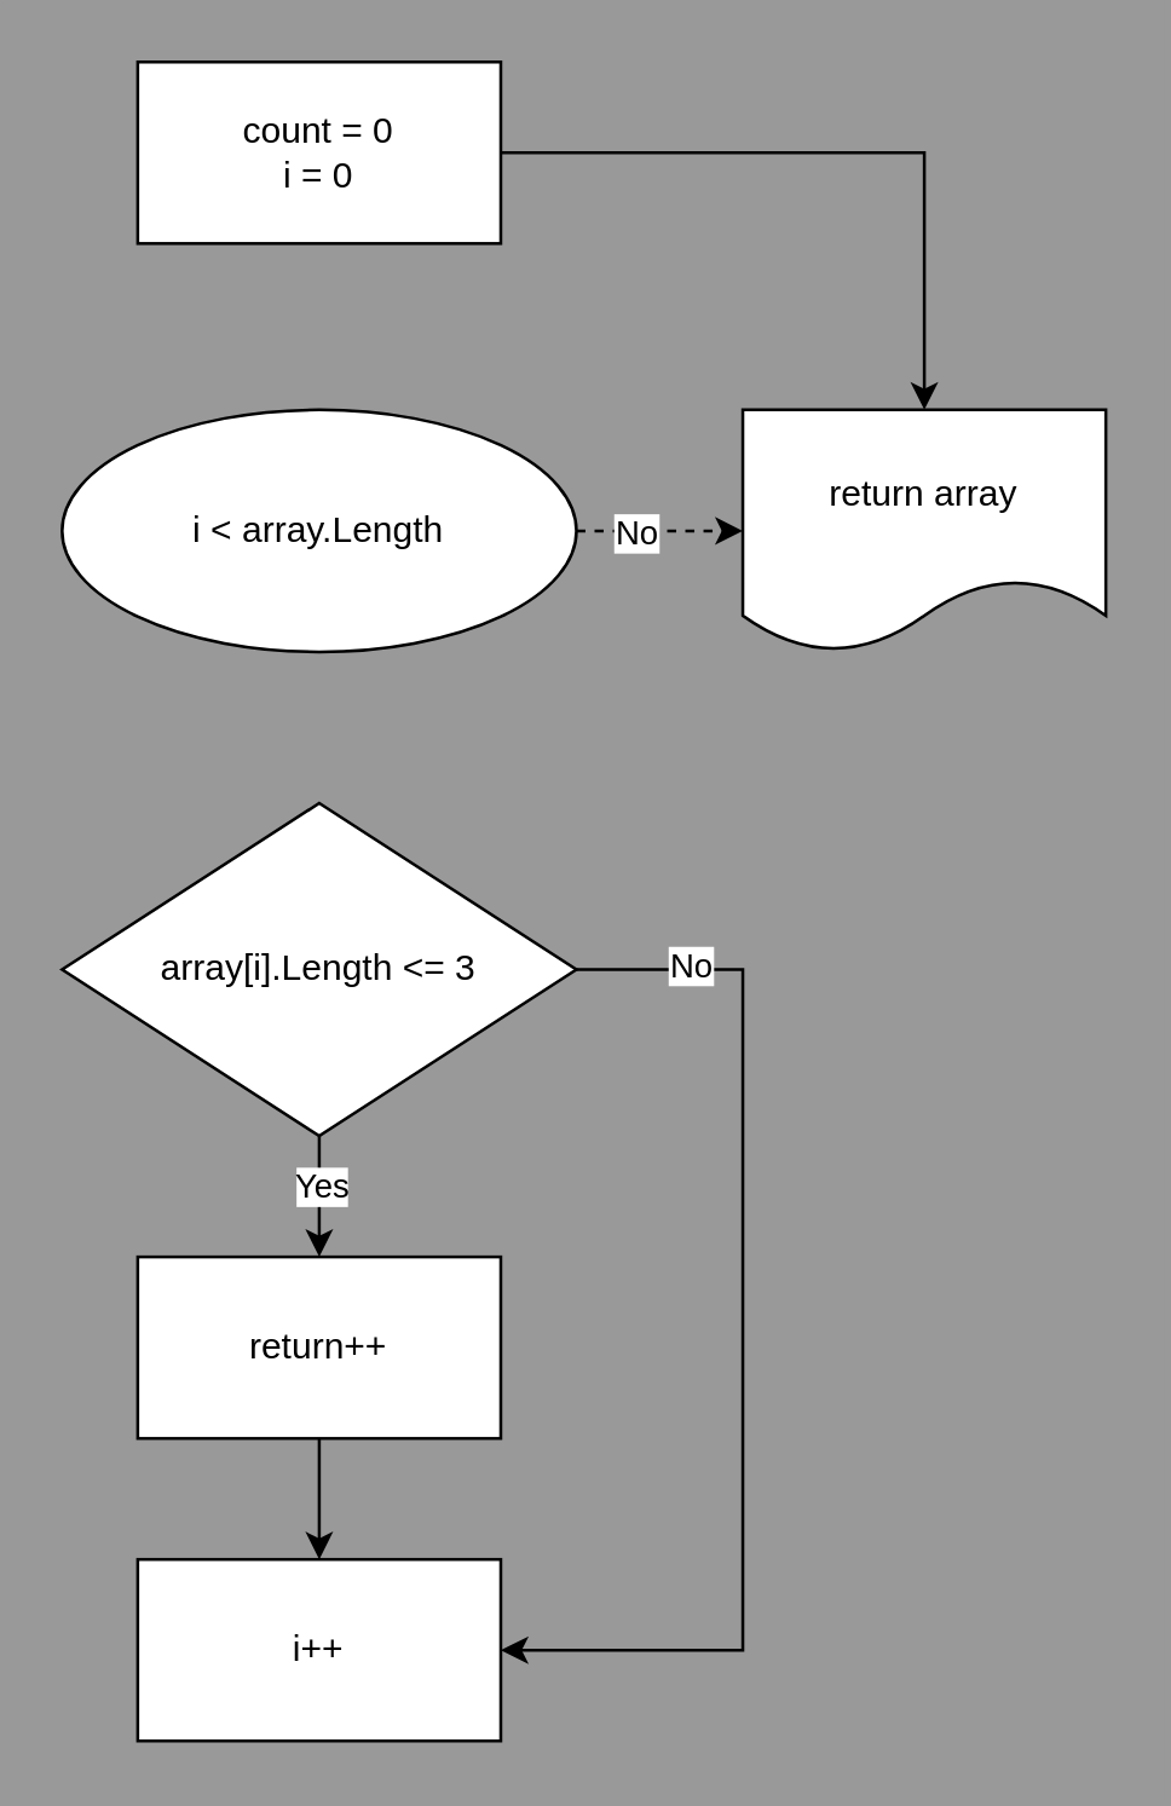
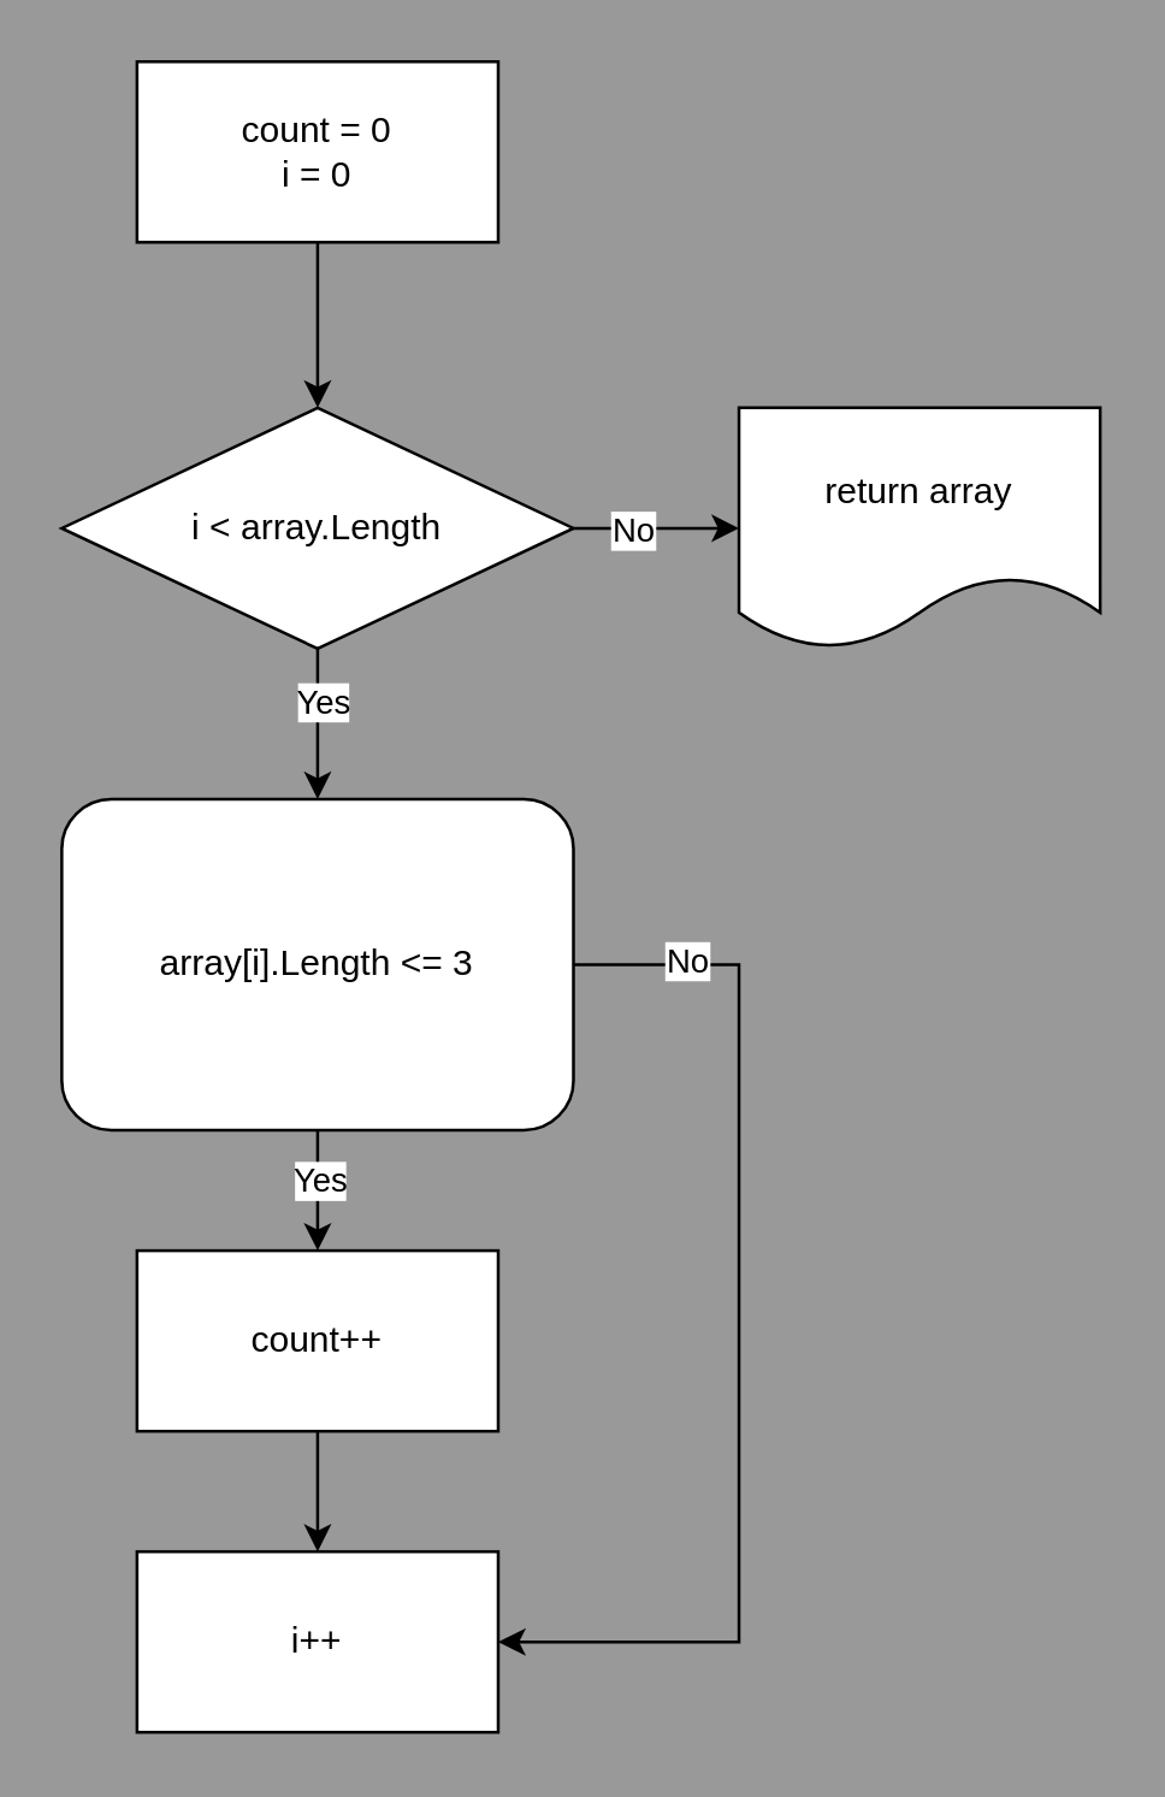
  <mxCell id="0" />
  <mxCell id="1" parent="0" />
- <mxCell id="2" value="" style="edgeStyle=orthogonalEdgeStyle;rounded=0;orthogonalLoop=1;jettySize=auto;html=1;" edge="1" parent="1" source="3" target="17"><mxGeometry relative="1" as="geometry" /></mxCell>
+ <mxCell id="2" value="" style="edgeStyle=orthogonalEdgeStyle;rounded=0;orthogonalLoop=1;jettySize=auto;html=1;" edge="1" parent="1" source="3" target="8"><mxGeometry relative="1" as="geometry" /></mxCell>
  <mxCell id="3" value="count = 0&lt;br&gt;i = 0" style="rounded=0;whiteSpace=wrap;html=1;" vertex="1" parent="1"><mxGeometry x="45" y="20" width="120" height="60" as="geometry" /></mxCell>
- <mxCell id="6" style="edgeStyle=orthogonalEdgeStyle;rounded=0;orthogonalLoop=1;jettySize=auto;html=1;entryX=0;entryY=0.5;entryDx=0;entryDy=0;dashed=1;" edge="1" parent="1" source="8" target="17"><mxGeometry relative="1" as="geometry" /></mxCell>
+ <mxCell id="4" value="" style="edgeStyle=orthogonalEdgeStyle;rounded=0;orthogonalLoop=1;jettySize=auto;html=1;" edge="1" parent="1" source="8" target="13"><mxGeometry relative="1" as="geometry" /></mxCell>
+ <mxCell id="5" value="Yes" style="edgeLabel;html=1;align=center;verticalAlign=middle;resizable=0;points=[];" vertex="1" connectable="0" parent="4"><mxGeometry x="-0.31" y="1" relative="1" as="geometry"><mxPoint as="offset" /></mxGeometry></mxCell>
+ <mxCell id="6" style="edgeStyle=orthogonalEdgeStyle;rounded=0;orthogonalLoop=1;jettySize=auto;html=1;entryX=0;entryY=0.5;entryDx=0;entryDy=0;" edge="1" parent="1" source="8" target="17"><mxGeometry relative="1" as="geometry" /></mxCell>
  <mxCell id="7" value="No" style="edgeLabel;html=1;align=center;verticalAlign=middle;resizable=0;points=[];" vertex="1" connectable="0" parent="6"><mxGeometry x="-0.303" relative="1" as="geometry"><mxPoint as="offset" /></mxGeometry></mxCell>
- <mxCell id="8" value="i &amp;lt; array.Length" style="ellipse;whiteSpace=wrap;html=1;" vertex="1" parent="1"><mxGeometry x="20" y="135" width="170" height="80" as="geometry" /></mxCell>
+ <mxCell id="8" value="i &amp;lt; array.Length" style="rhombus;whiteSpace=wrap;html=1;rounded=0;" vertex="1" parent="1"><mxGeometry x="20" y="135" width="170" height="80" as="geometry" /></mxCell>
  <mxCell id="9" value="" style="edgeStyle=orthogonalEdgeStyle;rounded=0;orthogonalLoop=1;jettySize=auto;html=1;" edge="1" parent="1" source="13" target="15"><mxGeometry relative="1" as="geometry" /></mxCell>
  <mxCell id="10" value="Yes" style="edgeLabel;html=1;align=center;verticalAlign=middle;resizable=0;points=[];" vertex="1" connectable="0" parent="9"><mxGeometry x="-0.218" relative="1" as="geometry"><mxPoint as="offset" /></mxGeometry></mxCell>
  <mxCell id="11" style="edgeStyle=orthogonalEdgeStyle;rounded=0;orthogonalLoop=1;jettySize=auto;html=1;entryX=1;entryY=0.5;entryDx=0;entryDy=0;" edge="1" parent="1" source="13" target="16"><mxGeometry relative="1" as="geometry"><Array as="points"><mxPoint x="245" y="320" /><mxPoint x="245" y="545" /></Array></mxGeometry></mxCell>
  <mxCell id="12" value="No" style="edgeLabel;html=1;align=center;verticalAlign=middle;resizable=0;points=[];" vertex="1" connectable="0" parent="11"><mxGeometry x="-0.793" y="2" relative="1" as="geometry"><mxPoint as="offset" /></mxGeometry></mxCell>
- <mxCell id="13" value="array[i].Length &amp;lt;= 3" style="rhombus;whiteSpace=wrap;html=1;rounded=0;" vertex="1" parent="1"><mxGeometry x="20" y="265" width="170" height="110" as="geometry" /></mxCell>
+ <mxCell id="13" value="array[i].Length &amp;lt;= 3" style="whiteSpace=wrap;html=1;rounded=1;" vertex="1" parent="1"><mxGeometry x="20" y="265" width="170" height="110" as="geometry" /></mxCell>
  <mxCell id="14" value="" style="edgeStyle=orthogonalEdgeStyle;rounded=0;orthogonalLoop=1;jettySize=auto;html=1;" edge="1" parent="1" source="15" target="16"><mxGeometry relative="1" as="geometry" /></mxCell>
- <mxCell id="15" value="return++" style="whiteSpace=wrap;html=1;rounded=0;" vertex="1" parent="1"><mxGeometry x="45" y="415" width="120" height="60" as="geometry" /></mxCell>
+ <mxCell id="15" value="count++" style="whiteSpace=wrap;html=1;rounded=0;" vertex="1" parent="1"><mxGeometry x="45" y="415" width="120" height="60" as="geometry" /></mxCell>
  <mxCell id="16" value="i++" style="whiteSpace=wrap;html=1;rounded=0;" vertex="1" parent="1"><mxGeometry x="45" y="515" width="120" height="60" as="geometry" /></mxCell>
  <mxCell id="17" value="return array" style="shape=document;whiteSpace=wrap;html=1;boundedLbl=1;" vertex="1" parent="1"><mxGeometry x="245" y="135" width="120" height="80" as="geometry" /></mxCell>
